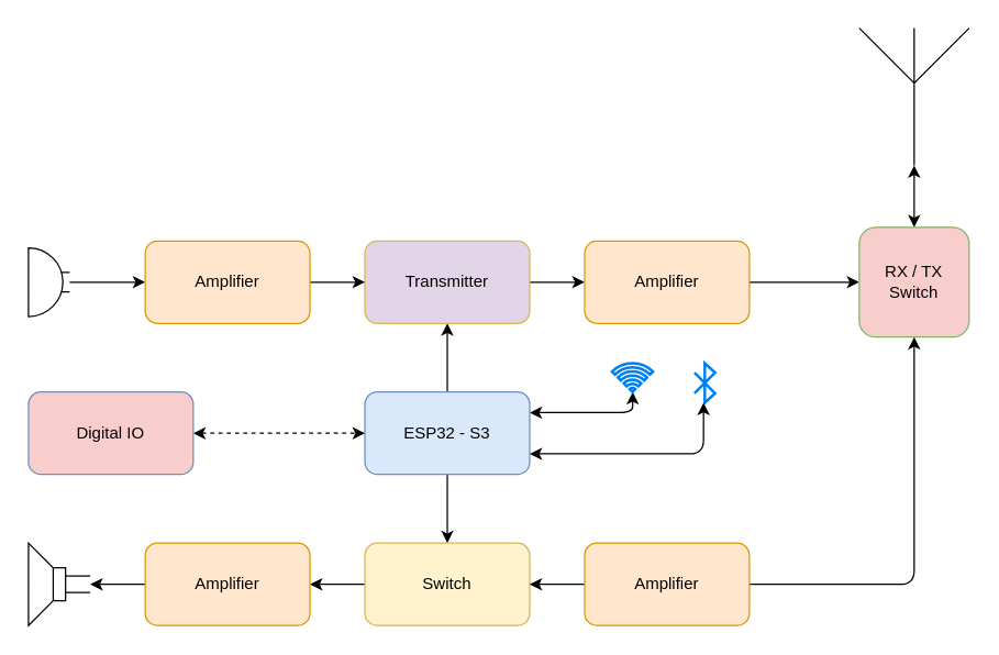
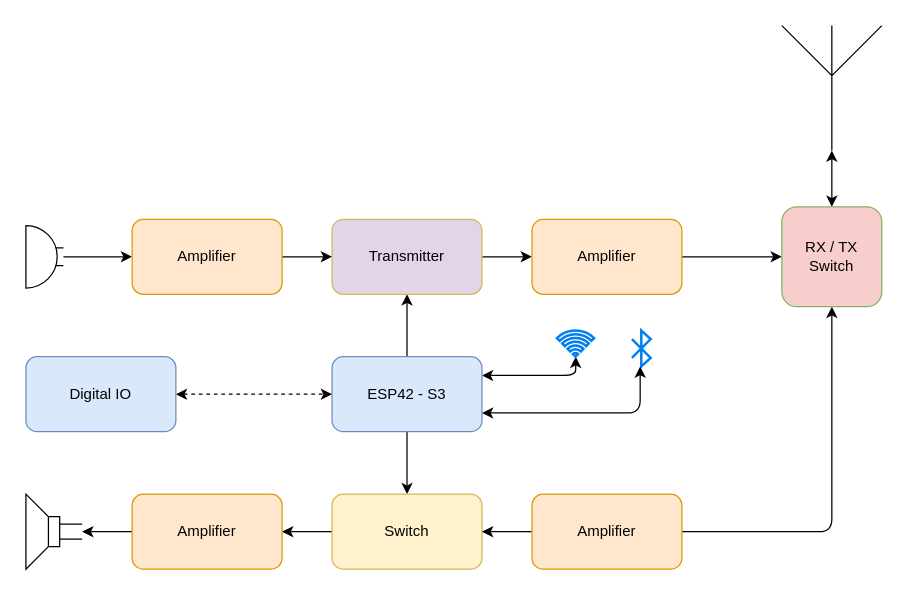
  <mxCell id="0" />
  <mxCell id="1" parent="0" />
  <mxCell id="2" style="edgeStyle=orthogonalEdgeStyle;rounded=1;orthogonalLoop=1;jettySize=auto;html=1;entryX=0.5;entryY=0;entryDx=0;entryDy=0;" parent="1" source="5" target="17" edge="1"><mxGeometry relative="1" as="geometry" /></mxCell>
  <mxCell id="3" style="edgeStyle=orthogonalEdgeStyle;rounded=1;orthogonalLoop=1;jettySize=auto;html=1;entryX=0.5;entryY=1;entryDx=0;entryDy=0;" parent="1" source="5" target="7" edge="1"><mxGeometry relative="1" as="geometry" /></mxCell>
  <mxCell id="4" style="edgeStyle=orthogonalEdgeStyle;rounded=1;orthogonalLoop=1;jettySize=auto;html=1;exitX=1;exitY=0.25;exitDx=0;exitDy=0;startArrow=classic;startFill=1;" parent="1" source="5" target="25" edge="1"><mxGeometry relative="1" as="geometry"><Array as="points"><mxPoint x="460" y="300" /></Array></mxGeometry></mxCell>
- <mxCell id="5" value="ESP32 - S3" style="rounded=1;whiteSpace=wrap;html=1;fillColor=#dae8fc;strokeColor=#6c8ebf;" parent="1" vertex="1"><mxGeometry x="265" y="285" width="120" height="60" as="geometry" /></mxCell>
+ <mxCell id="5" value="ESP42 - S3" style="rounded=1;whiteSpace=wrap;html=1;fillColor=#dae8fc;strokeColor=#6c8ebf;" parent="1" vertex="1"><mxGeometry x="265" y="285" width="120" height="60" as="geometry" /></mxCell>
  <mxCell id="6" style="edgeStyle=orthogonalEdgeStyle;rounded=1;orthogonalLoop=1;jettySize=auto;html=1;exitX=1;exitY=0.5;exitDx=0;exitDy=0;" parent="1" source="7" target="9" edge="1"><mxGeometry relative="1" as="geometry" /></mxCell>
  <mxCell id="7" value="Transmitter" style="rounded=1;whiteSpace=wrap;html=1;fillColor=#e1d5e7;strokeColor=#d6b656;" parent="1" vertex="1"><mxGeometry x="265" y="175" width="120" height="60" as="geometry" /></mxCell>
  <mxCell id="8" style="edgeStyle=orthogonalEdgeStyle;rounded=1;orthogonalLoop=1;jettySize=auto;html=1;entryX=0;entryY=0.5;entryDx=0;entryDy=0;" parent="1" source="9" target="23" edge="1"><mxGeometry relative="1" as="geometry" /></mxCell>
  <mxCell id="9" value="Amplifier" style="rounded=1;whiteSpace=wrap;html=1;fillColor=#ffe6cc;strokeColor=#d79b00;" parent="1" vertex="1"><mxGeometry x="425" y="175" width="120" height="60" as="geometry" /></mxCell>
  <mxCell id="10" style="edgeStyle=orthogonalEdgeStyle;rounded=1;orthogonalLoop=1;jettySize=auto;html=1;exitX=0.5;exitY=1;exitDx=0;exitDy=0;exitPerimeter=0;entryX=0.5;entryY=0;entryDx=0;entryDy=0;startArrow=classic;startFill=1;" parent="1" source="11" target="23" edge="1"><mxGeometry relative="1" as="geometry" /></mxCell>
  <mxCell id="11" value="" style="verticalLabelPosition=bottom;shadow=0;dashed=0;align=center;html=1;verticalAlign=top;shape=mxgraph.electrical.radio.aerial_-_antenna_1;rounded=1;" parent="1" vertex="1"><mxGeometry x="625" y="20" width="80" height="100" as="geometry" /></mxCell>
  <mxCell id="12" style="edgeStyle=orthogonalEdgeStyle;rounded=1;orthogonalLoop=1;jettySize=auto;html=1;" parent="1" source="13" target="15" edge="1"><mxGeometry relative="1" as="geometry" /></mxCell>
  <mxCell id="13" value="" style="verticalLabelPosition=bottom;shadow=0;dashed=0;align=center;html=1;verticalAlign=top;shape=mxgraph.electrical.radio.microphone_2;rounded=1;" parent="1" vertex="1"><mxGeometry x="20" y="180" width="30" height="50" as="geometry" /></mxCell>
  <mxCell id="14" style="edgeStyle=orthogonalEdgeStyle;rounded=1;orthogonalLoop=1;jettySize=auto;html=1;entryX=0;entryY=0.5;entryDx=0;entryDy=0;" parent="1" source="15" target="7" edge="1"><mxGeometry relative="1" as="geometry" /></mxCell>
  <mxCell id="15" value="Amplifier" style="rounded=1;whiteSpace=wrap;html=1;fillColor=#ffe6cc;strokeColor=#d79b00;" parent="1" vertex="1"><mxGeometry x="105" y="175" width="120" height="60" as="geometry" /></mxCell>
  <mxCell id="16" style="edgeStyle=orthogonalEdgeStyle;rounded=1;orthogonalLoop=1;jettySize=auto;html=1;exitX=0;exitY=0.5;exitDx=0;exitDy=0;entryX=1;entryY=0.5;entryDx=0;entryDy=0;" parent="1" source="17" target="22" edge="1"><mxGeometry relative="1" as="geometry" /></mxCell>
  <mxCell id="17" value="Switch" style="rounded=1;whiteSpace=wrap;html=1;fillColor=#fff2cc;strokeColor=#d6b656;" parent="1" vertex="1"><mxGeometry x="265" y="395" width="120" height="60" as="geometry" /></mxCell>
  <mxCell id="18" style="edgeStyle=orthogonalEdgeStyle;rounded=1;orthogonalLoop=1;jettySize=auto;html=1;entryX=1;entryY=0.5;entryDx=0;entryDy=0;" parent="1" source="20" target="17" edge="1"><mxGeometry relative="1" as="geometry" /></mxCell>
  <mxCell id="19" style="edgeStyle=orthogonalEdgeStyle;rounded=1;orthogonalLoop=1;jettySize=auto;html=1;entryX=0.5;entryY=1;entryDx=0;entryDy=0;" parent="1" source="20" target="23" edge="1"><mxGeometry relative="1" as="geometry" /></mxCell>
  <mxCell id="20" value="Amplifier" style="rounded=1;whiteSpace=wrap;html=1;fillColor=#ffe6cc;strokeColor=#d79b00;" parent="1" vertex="1"><mxGeometry x="425" y="395" width="120" height="60" as="geometry" /></mxCell>
  <mxCell id="21" style="edgeStyle=orthogonalEdgeStyle;rounded=1;orthogonalLoop=1;jettySize=auto;html=1;" parent="1" source="22" target="24" edge="1"><mxGeometry relative="1" as="geometry" /></mxCell>
  <mxCell id="22" value="Amplifier" style="rounded=1;whiteSpace=wrap;html=1;fillColor=#ffe6cc;strokeColor=#d79b00;" parent="1" vertex="1"><mxGeometry x="105" y="395" width="120" height="60" as="geometry" /></mxCell>
  <mxCell id="23" value="RX / TX&lt;div&gt;Switch&lt;/div&gt;" style="rounded=1;whiteSpace=wrap;html=1;fillColor=#f8cecc;strokeColor=#82b366;" parent="1" vertex="1"><mxGeometry x="625" y="165" width="80" height="80" as="geometry" /></mxCell>
  <mxCell id="24" value="" style="pointerEvents=1;verticalLabelPosition=bottom;shadow=0;dashed=0;align=center;html=1;verticalAlign=top;shape=mxgraph.electrical.electro-mechanical.loudspeaker;rotation=-180;rounded=1;" parent="1" vertex="1"><mxGeometry x="20" y="395" width="45" height="60" as="geometry" /></mxCell>
  <mxCell id="25" value="" style="html=1;verticalLabelPosition=bottom;align=center;labelBackgroundColor=#ffffff;verticalAlign=top;strokeWidth=2;strokeColor=#0080F0;shadow=0;dashed=0;shape=mxgraph.ios7.icons.wifi;pointerEvents=1;rounded=1;" parent="1" vertex="1"><mxGeometry x="445" y="264" width="29.7" height="21" as="geometry" /></mxCell>
  <mxCell id="26" value="" style="html=1;verticalLabelPosition=bottom;align=center;labelBackgroundColor=#ffffff;verticalAlign=top;strokeWidth=2;strokeColor=#0080F0;shadow=0;dashed=0;shape=mxgraph.ios7.icons.bluetooth;pointerEvents=1;rounded=1;" parent="1" vertex="1"><mxGeometry x="505" y="264" width="15" height="28.8" as="geometry" /></mxCell>
  <mxCell id="27" style="edgeStyle=orthogonalEdgeStyle;rounded=1;orthogonalLoop=1;jettySize=auto;html=1;exitX=1;exitY=0.75;exitDx=0;exitDy=0;entryX=0.44;entryY=1;entryDx=0;entryDy=0;entryPerimeter=0;startArrow=classic;startFill=1;" parent="1" source="5" target="26" edge="1"><mxGeometry relative="1" as="geometry" /></mxCell>
  <mxCell id="28" style="edgeStyle=orthogonalEdgeStyle;rounded=1;orthogonalLoop=1;jettySize=auto;html=1;startArrow=classic;startFill=1;dashed=1;" parent="1" source="29" target="5" edge="1"><mxGeometry relative="1" as="geometry" /></mxCell>
- <mxCell id="29" value="Digital IO" style="rounded=1;whiteSpace=wrap;html=1;fillColor=#f8cecc;strokeColor=#6c8ebf;" parent="1" vertex="1"><mxGeometry x="20" y="285" width="120" height="60" as="geometry" /></mxCell>
+ <mxCell id="29" value="Digital IO" style="rounded=1;whiteSpace=wrap;html=1;fillColor=#dae8fc;strokeColor=#6c8ebf;" parent="1" vertex="1"><mxGeometry x="20" y="285" width="120" height="60" as="geometry" /></mxCell>
